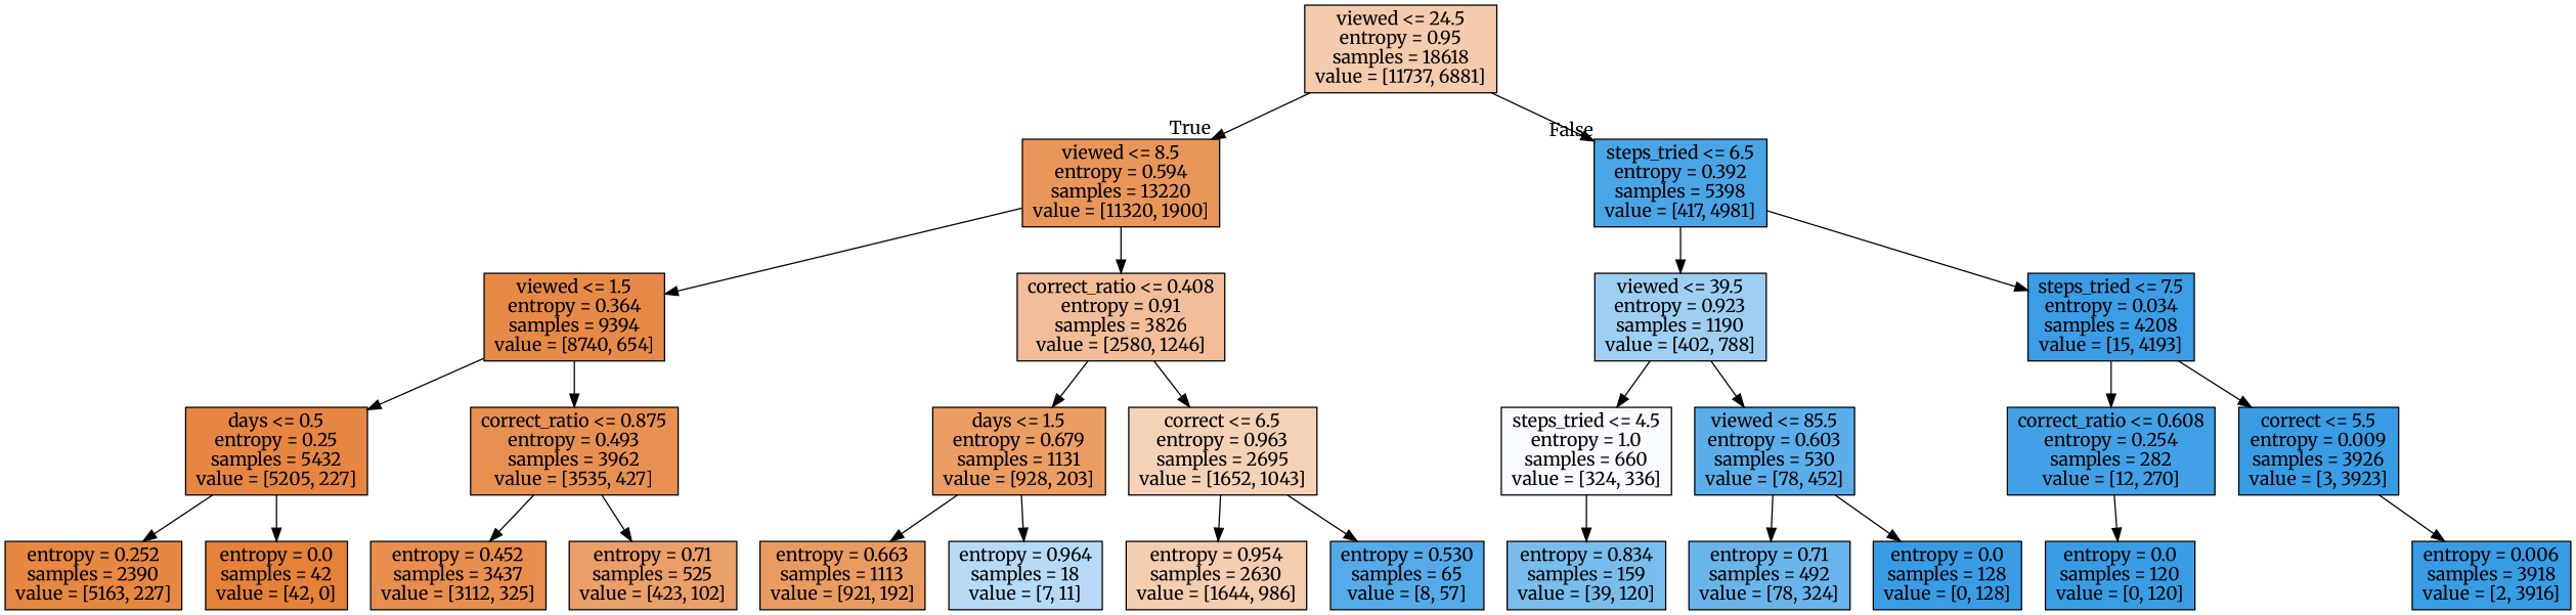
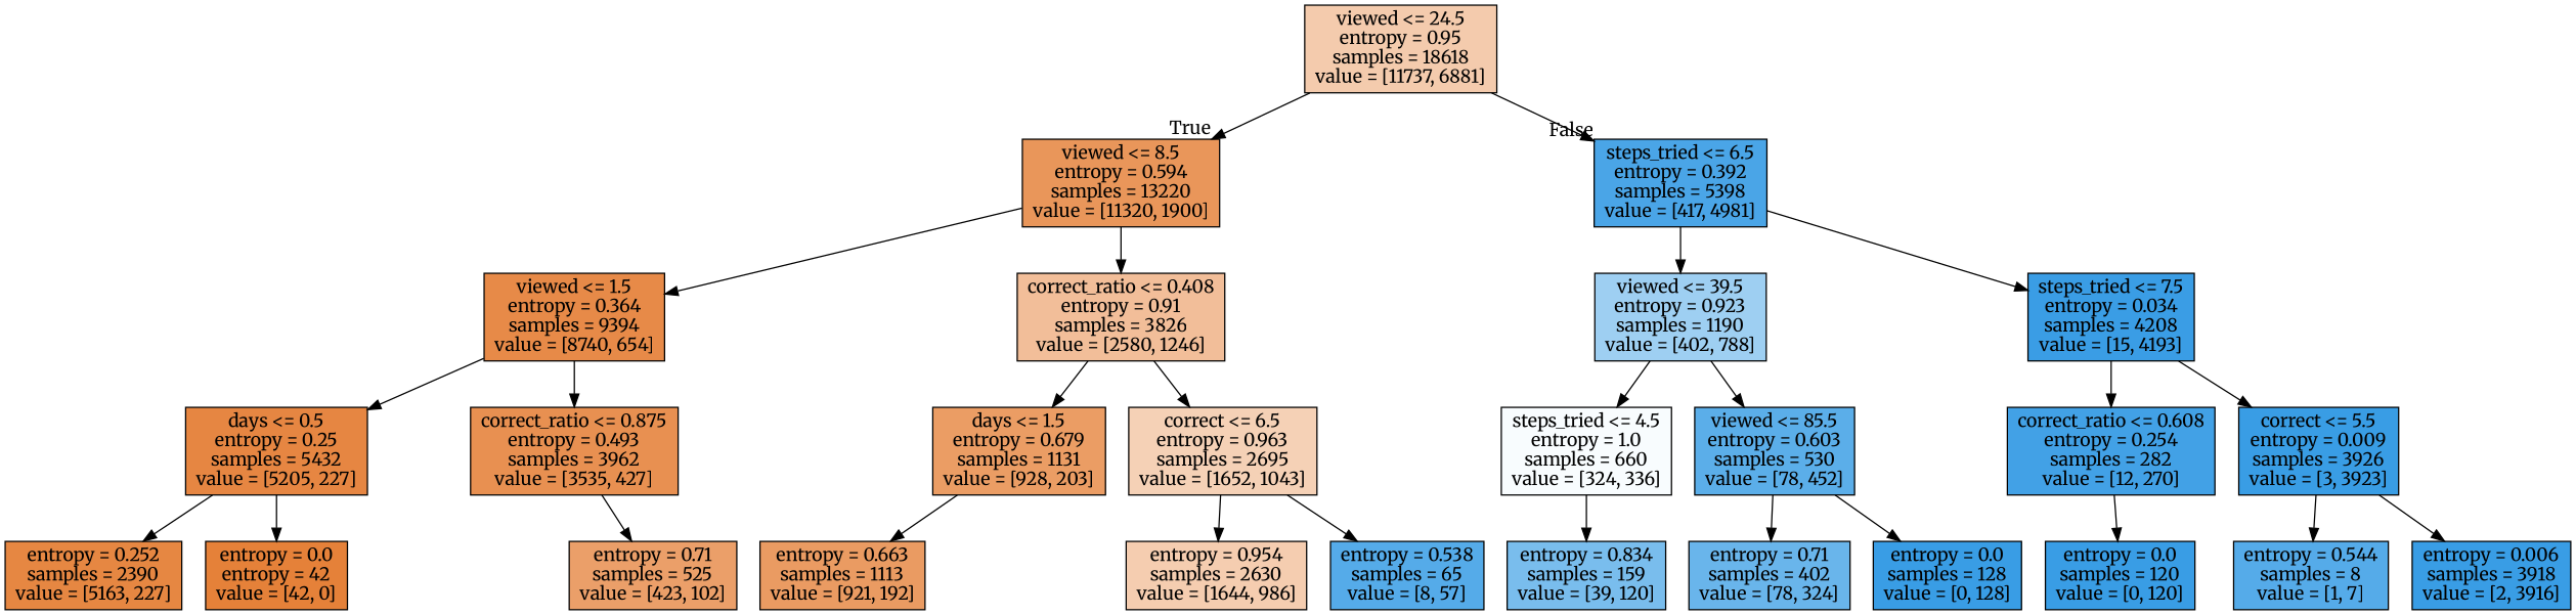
  digraph {
    fontname=Merriweather
    node [color=black fillcolor="#399de5" fontname=Merriweather shape=box style=filled]
    edge [fontname=Merriweather]
    n1 [fillcolor="#f4cbad" label="viewed <= 24.5\nentropy = 0.95\nsamples = 18618\nvalue = [11737, 6881]"]
    n2 [fillcolor="#e9965a" label="viewed <= 8.5\nentropy = 0.594\nsamples = 13220\nvalue = [11320, 1900]"]
    n3 [fillcolor="#4aa5e7" label="steps_tried <= 6.5\nentropy = 0.392\nsamples = 5398\nvalue = [417, 4981]"]
    n4 [fillcolor="#e78a48" label="viewed <= 1.5\nentropy = 0.364\nsamples = 9394\nvalue = [8740, 654]"]
    n5 [fillcolor="#f2be99" label="correct_ratio <= 0.408\nentropy = 0.91\nsamples = 3826\nvalue = [2580, 1246]"]
    n6 [fillcolor="#9ecff2" label="viewed <= 39.5\nentropy = 0.923\nsamples = 1190\nvalue = [402, 788]"]
    n7 [fillcolor="#3a9de5" label="steps_tried <= 7.5\nentropy = 0.034\nsamples = 4208\nvalue = [15, 4193]"]
    n8 [fillcolor="#e68642" label="days <= 0.5\nentropy = 0.25\nsamples = 5432\nvalue = [5205, 227]"]
    n9 [fillcolor="#e89051" label="correct_ratio <= 0.875\nentropy = 0.493\nsamples = 3962\nvalue = [3535, 427]"]
    n10 [fillcolor="#eb9d64" label="days <= 1.5\nentropy = 0.679\nsamples = 1131\nvalue = [928, 203]"]
    n11 [fillcolor="#f5d1b6" label="correct <= 6.5\nentropy = 0.963\nsamples = 2695\nvalue = [1652, 1043]"]
    n12 [fillcolor="#e68742" label="entropy = 0.252\nsamples = 2390\nvalue = [5163, 227]"]
-   n13 [fillcolor="#e58139" label="entropy = 0.0\nsamples = 42\nvalue = [42, 0]"]
-   n14 [fillcolor="#e88e4e" label="entropy = 0.452\nsamples = 3437\nvalue = [3112, 325]"]
+   n13 [fillcolor="#e58139" label="entropy = 0.0\nentropy = 42\nvalue = [42, 0]"]
    n15 [fillcolor="#eb9f69" label="entropy = 0.71\nsamples = 525\nvalue = [423, 102]"]
    n16 [fillcolor="#ea9b62" label="entropy = 0.663\nsamples = 1113\nvalue = [921, 192]"]
-   n17 [fillcolor="#b7dbf6" label="entropy = 0.964\nsamples = 18\nvalue = [7, 11]"]
    n18 [fillcolor="#f5cdb0" label="entropy = 0.954\nsamples = 2630\nvalue = [1644, 986]"]
-   n19 [fillcolor="#55abe9" label="entropy = 0.530\nsamples = 65\nvalue = [8, 57]"]
+   n19 [fillcolor="#55abe9" label="entropy = 0.538\nsamples = 65\nvalue = [8, 57]"]
    n20 [fillcolor="#f8fcfe" label="steps_tried <= 4.5\nentropy = 1.0\nsamples = 660\nvalue = [324, 336]"]
    n21 [fillcolor="#5baee9" label="viewed <= 85.5\nentropy = 0.603\nsamples = 530\nvalue = [78, 452]"]
    n22 [fillcolor="#42a1e6" label="correct_ratio <= 0.608\nentropy = 0.254\nsamples = 282\nvalue = [12, 270]"]
    n23 [label="correct <= 5.5\nentropy = 0.009\nsamples = 3926\nvalue = [3, 3923]"]
    n24 [fillcolor="#79bded" label="entropy = 0.834\nsamples = 159\nvalue = [39, 120]"]
-   n25 [fillcolor="#69b5eb" label="entropy = 0.71\nsamples = 492\nvalue = [78, 324]"]
+   n25 [fillcolor="#69b5eb" label="entropy = 0.71\nsamples = 402\nvalue = [78, 324]"]
    n26 [label="entropy = 0.0\nsamples = 128\nvalue = [0, 128]"]
    n27 [label="entropy = 0.0\nsamples = 120\nvalue = [0, 120]"]
+   n28 [fillcolor="#55abe9" label="entropy = 0.544\nsamples = 8\nvalue = [1, 7]"]
    n29 [label="entropy = 0.006\nsamples = 3918\nvalue = [2, 3916]"]
    n1 -> n2 [headlabel=True labelangle=45 labeldistance=2.5]
    n1 -> n3 [headlabel=False labelangle=-45 labeldistance=2.5]
    n2 -> n4
    n2 -> n5
    n3 -> n6
    n3 -> n7
    n4 -> n8
    n4 -> n9
    n5 -> n10
    n5 -> n11
    n6 -> n20
    n6 -> n21
    n7 -> n22
    n7 -> n23
    n8 -> n12
    n8 -> n13
-   n9 -> n14
    n9 -> n15
    n10 -> n16
-   n10 -> n17
    n11 -> n18
    n11 -> n19
    n20 -> n24
    n21 -> n25
    n21 -> n26
    n22 -> n27
+   n23 -> n28
    n23 -> n29
  }
